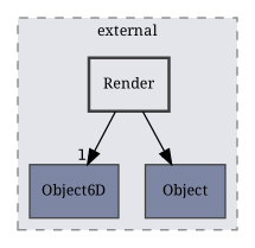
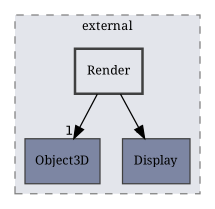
  digraph {
    compound=true
    fontname="Noto Serif"
    node [color=grey25 fillcolor="#7d86a3" fontname="Noto Serif" fontsize=10 shape=box style="filled,"]
    edge [fontname="Noto Serif" fontsize=10 labeldistance=1.5 labelfontname=Helvetica labelfontsize=10]
-   n1 [label=Object6D]
-   n2 [label=Object]
+   n1 [label=Object3D]
+   n2 [label=Display]
    n3 [fillcolor="#e3e5eb" label=Render style="filled,bold,"]
    subgraph cluster_1 {
      bgcolor="#e3e5eb"
      fontsize=10
      label=external
      pencolor=grey50
      style="filled,dashed,"
      n1
      n2
      n3
    }
    n3 -> n1 [headlabel=1]
    n3 -> n2 [headlabel=4]
  }
